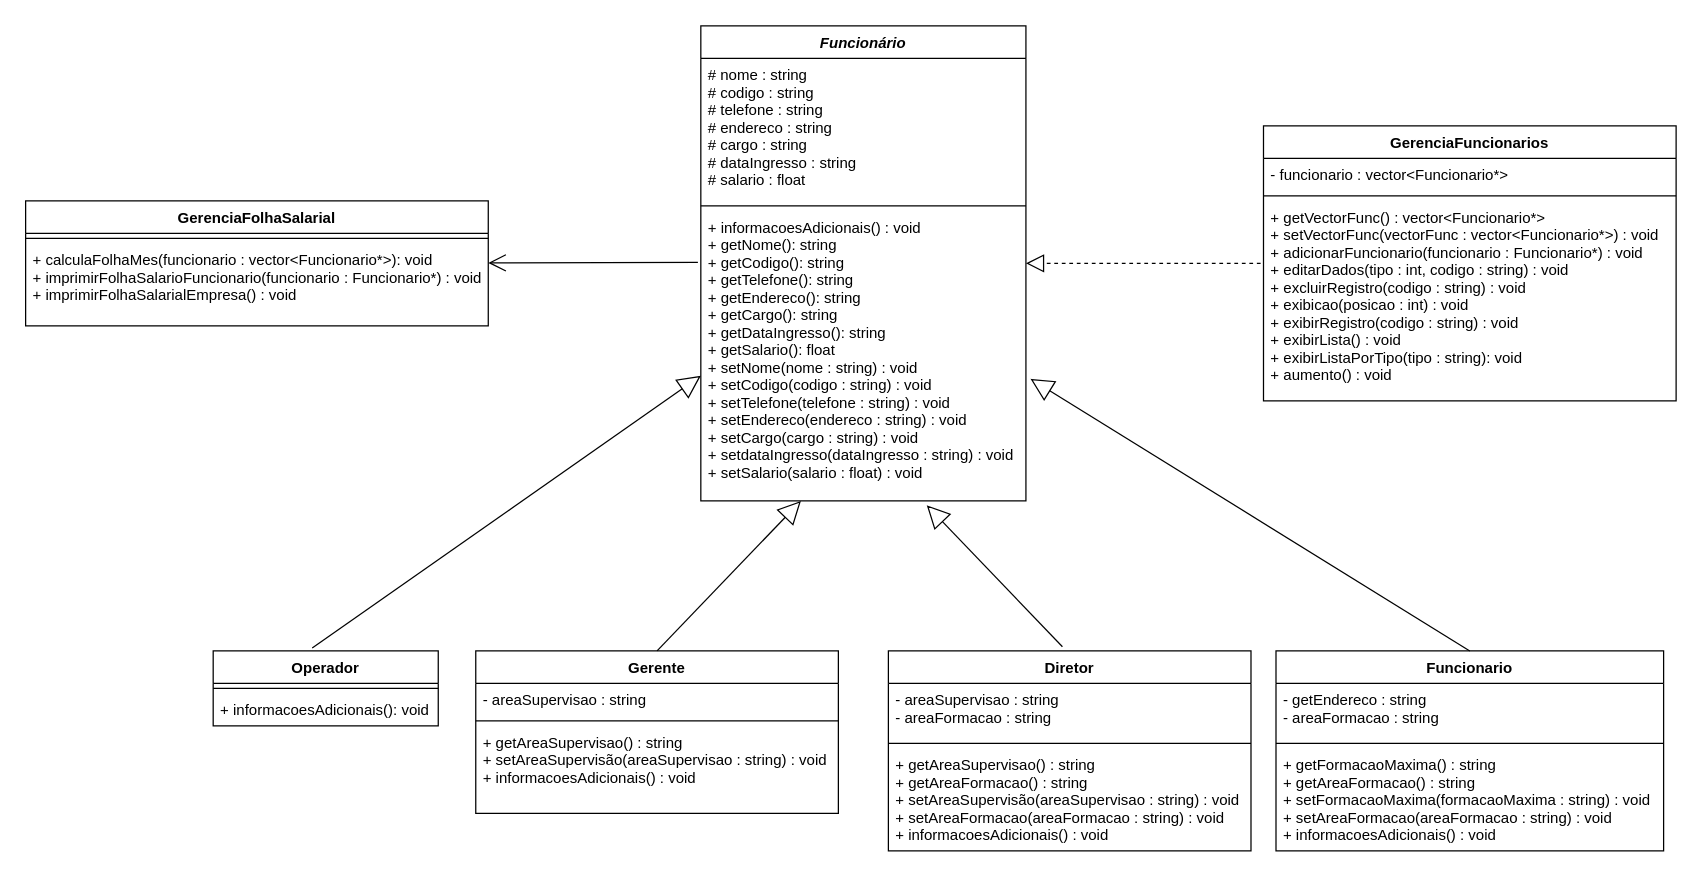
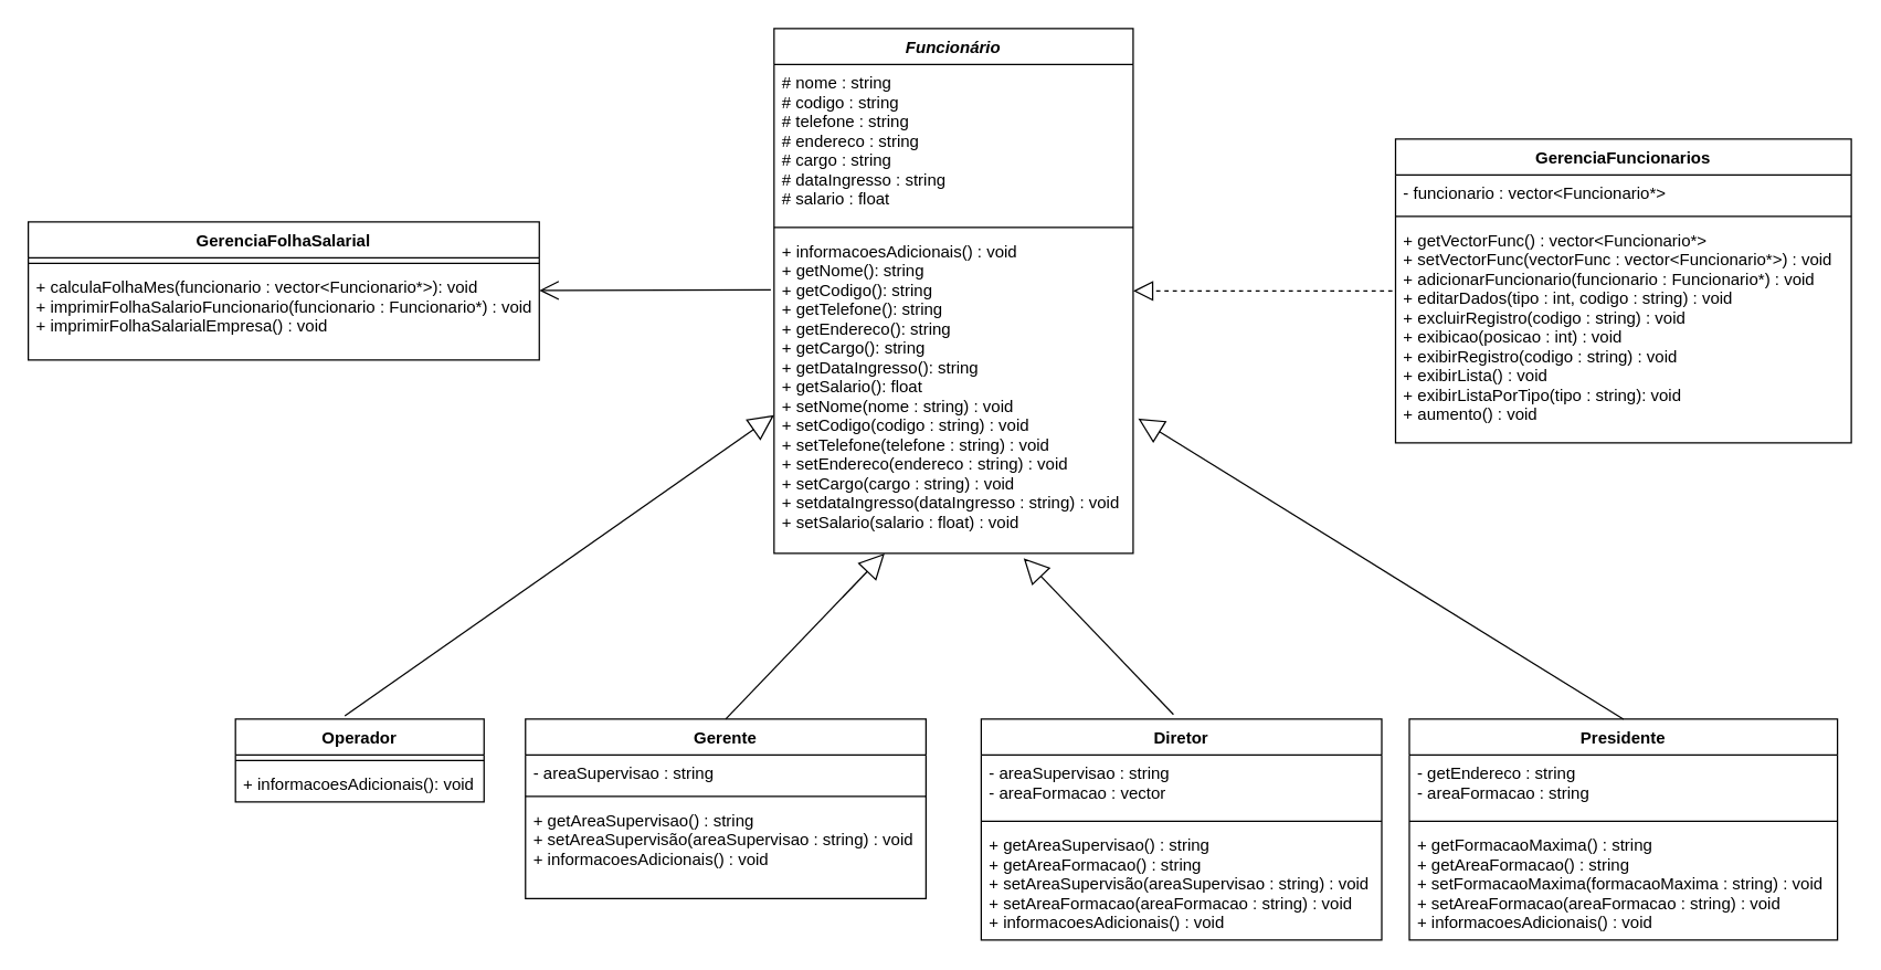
  <mxCell id="0" />
  <mxCell id="1" parent="0" />
  <mxCell id="2" value="Funcionário" style="swimlane;fontStyle=3;align=center;verticalAlign=top;childLayout=stackLayout;horizontal=1;startSize=26;horizontalStack=0;resizeParent=1;resizeParentMax=0;resizeLast=0;collapsible=1;marginBottom=0;" vertex="1" parent="1"><mxGeometry x="560" y="20" width="260" height="380" as="geometry" /></mxCell>
  <mxCell id="3" value="# nome : string&#10;# codigo : string&#10;# telefone : string&#10;# endereco : string&#10;# cargo : string&#10;# dataIngresso : string&#10;# salario : float&#10;" style="text;strokeColor=none;fillColor=none;align=left;verticalAlign=top;spacingLeft=4;spacingRight=4;overflow=hidden;rotatable=0;points=[[0,0.5],[1,0.5]];portConstraint=eastwest;" vertex="1" parent="2"><mxGeometry y="26" width="260" height="114" as="geometry" /></mxCell>
  <mxCell id="4" value="" style="line;strokeWidth=1;fillColor=none;align=left;verticalAlign=middle;spacingTop=-1;spacingLeft=3;spacingRight=3;rotatable=0;labelPosition=right;points=[];portConstraint=eastwest;" vertex="1" parent="2"><mxGeometry y="140" width="260" height="8" as="geometry" /></mxCell>
  <mxCell id="5" value="+ informacoesAdicionais() : void &#10;+ getNome(): string&#10;+ getCodigo(): string&#10;+ getTelefone(): string&#10;+ getEndereco(): string&#10;+ getCargo(): string&#10;+ getDataIngresso(): string&#10;+ getSalario(): float&#10;+ setNome(nome : string) : void&#10;+ setCodigo(codigo : string) : void&#10;+ setTelefone(telefone : string) : void&#10;+ setEndereco(endereco : string) : void&#10;+ setCargo(cargo : string) : void&#10;+ setdataIngresso(dataIngresso : string) : void&#10;+ setSalario(salario : float) : void&#10;" style="text;strokeColor=none;fillColor=none;align=left;verticalAlign=top;spacingLeft=4;spacingRight=4;overflow=hidden;rotatable=0;points=[[0,0.5],[1,0.5]];portConstraint=eastwest;fontStyle=0" vertex="1" parent="2"><mxGeometry y="148" width="260" height="232" as="geometry" /></mxCell>
  <mxCell id="6" value="" style="endArrow=open;endFill=1;endSize=12;html=1;rounded=0;entryX=-0.009;entryY=0.178;entryDx=0;entryDy=0;entryPerimeter=0;exitX=-0.009;exitY=0.178;exitDx=0;exitDy=0;exitPerimeter=0;" edge="1" parent="2" source="5"><mxGeometry width="160" relative="1" as="geometry"><mxPoint x="-10" y="189.67" as="sourcePoint" /><mxPoint x="-170" y="189.67" as="targetPoint" /></mxGeometry></mxCell>
  <mxCell id="7" value="Operador" style="swimlane;fontStyle=1;align=center;verticalAlign=top;childLayout=stackLayout;horizontal=1;startSize=26;horizontalStack=0;resizeParent=1;resizeParentMax=0;resizeLast=0;collapsible=1;marginBottom=0;" vertex="1" parent="1"><mxGeometry x="170" y="520" width="180" height="60" as="geometry" /></mxCell>
  <mxCell id="8" value="" style="line;strokeWidth=1;fillColor=none;align=left;verticalAlign=middle;spacingTop=-1;spacingLeft=3;spacingRight=3;rotatable=0;labelPosition=right;points=[];portConstraint=eastwest;" vertex="1" parent="7"><mxGeometry y="26" width="180" height="8" as="geometry" /></mxCell>
  <mxCell id="9" value="+ informacoesAdicionais(): void" style="text;strokeColor=none;fillColor=none;align=left;verticalAlign=top;spacingLeft=4;spacingRight=4;overflow=hidden;rotatable=0;points=[[0,0.5],[1,0.5]];portConstraint=eastwest;" vertex="1" parent="7"><mxGeometry y="34" width="180" height="26" as="geometry" /></mxCell>
  <mxCell id="10" value="Gerente" style="swimlane;fontStyle=1;align=center;verticalAlign=top;childLayout=stackLayout;horizontal=1;startSize=26;horizontalStack=0;resizeParent=1;resizeParentMax=0;resizeLast=0;collapsible=1;marginBottom=0;" vertex="1" parent="1"><mxGeometry x="380" y="520" width="290" height="130" as="geometry" /></mxCell>
  <mxCell id="11" value="- areaSupervisao : string" style="text;strokeColor=none;fillColor=none;align=left;verticalAlign=top;spacingLeft=4;spacingRight=4;overflow=hidden;rotatable=0;points=[[0,0.5],[1,0.5]];portConstraint=eastwest;" vertex="1" parent="10"><mxGeometry y="26" width="290" height="26" as="geometry" /></mxCell>
  <mxCell id="12" value="" style="line;strokeWidth=1;fillColor=none;align=left;verticalAlign=middle;spacingTop=-1;spacingLeft=3;spacingRight=3;rotatable=0;labelPosition=right;points=[];portConstraint=eastwest;" vertex="1" parent="10"><mxGeometry y="52" width="290" height="8" as="geometry" /></mxCell>
  <mxCell id="13" value="+ getAreaSupervisao() : string&#10;+ setAreaSupervisão(areaSupervisao : string) : void&#10;+ informacoesAdicionais() : void" style="text;strokeColor=none;fillColor=none;align=left;verticalAlign=top;spacingLeft=4;spacingRight=4;overflow=hidden;rotatable=0;points=[[0,0.5],[1,0.5]];portConstraint=eastwest;" vertex="1" parent="10"><mxGeometry y="60" width="290" height="70" as="geometry" /></mxCell>
  <mxCell id="14" value="Diretor" style="swimlane;fontStyle=1;align=center;verticalAlign=top;childLayout=stackLayout;horizontal=1;startSize=26;horizontalStack=0;resizeParent=1;resizeParentMax=0;resizeLast=0;collapsible=1;marginBottom=0;" vertex="1" parent="1"><mxGeometry x="710" y="520" width="290" height="160" as="geometry" /></mxCell>
- <mxCell id="15" value="- areaSupervisao : string&#10;- areaFormacao : string" style="text;strokeColor=none;fillColor=none;align=left;verticalAlign=top;spacingLeft=4;spacingRight=4;overflow=hidden;rotatable=0;points=[[0,0.5],[1,0.5]];portConstraint=eastwest;" vertex="1" parent="14"><mxGeometry y="26" width="290" height="44" as="geometry" /></mxCell>
+ <mxCell id="15" value="- areaSupervisao : string&#10;- areaFormacao : vector" style="text;strokeColor=none;fillColor=none;align=left;verticalAlign=top;spacingLeft=4;spacingRight=4;overflow=hidden;rotatable=0;points=[[0,0.5],[1,0.5]];portConstraint=eastwest;" vertex="1" parent="14"><mxGeometry y="26" width="290" height="44" as="geometry" /></mxCell>
  <mxCell id="16" value="" style="line;strokeWidth=1;fillColor=none;align=left;verticalAlign=middle;spacingTop=-1;spacingLeft=3;spacingRight=3;rotatable=0;labelPosition=right;points=[];portConstraint=eastwest;" vertex="1" parent="14"><mxGeometry y="70" width="290" height="8" as="geometry" /></mxCell>
  <mxCell id="17" value="+ getAreaSupervisao() : string&#10;+ getAreaFormacao() : string&#10;+ setAreaSupervisão(areaSupervisao : string) : void&#10;+ setAreaFormacao(areaFormacao : string) : void&#10;+ informacoesAdicionais() : void" style="text;strokeColor=none;fillColor=none;align=left;verticalAlign=top;spacingLeft=4;spacingRight=4;overflow=hidden;rotatable=0;points=[[0,0.5],[1,0.5]];portConstraint=eastwest;" vertex="1" parent="14"><mxGeometry y="78" width="290" height="82" as="geometry" /></mxCell>
- <mxCell id="18" value="Funcionario" style="swimlane;fontStyle=1;align=center;verticalAlign=top;childLayout=stackLayout;horizontal=1;startSize=26;horizontalStack=0;resizeParent=1;resizeParentMax=0;resizeLast=0;collapsible=1;marginBottom=0;" vertex="1" parent="1"><mxGeometry x="1020" y="520" width="310" height="160" as="geometry" /></mxCell>
+ <mxCell id="18" value="Presidente" style="swimlane;fontStyle=1;align=center;verticalAlign=top;childLayout=stackLayout;horizontal=1;startSize=26;horizontalStack=0;resizeParent=1;resizeParentMax=0;resizeLast=0;collapsible=1;marginBottom=0;" vertex="1" parent="1"><mxGeometry x="1020" y="520" width="310" height="160" as="geometry" /></mxCell>
  <mxCell id="19" value="- getEndereco : string&#10;- areaFormacao : string" style="text;strokeColor=none;fillColor=none;align=left;verticalAlign=top;spacingLeft=4;spacingRight=4;overflow=hidden;rotatable=0;points=[[0,0.5],[1,0.5]];portConstraint=eastwest;" vertex="1" parent="18"><mxGeometry y="26" width="310" height="44" as="geometry" /></mxCell>
  <mxCell id="20" value="" style="line;strokeWidth=1;fillColor=none;align=left;verticalAlign=middle;spacingTop=-1;spacingLeft=3;spacingRight=3;rotatable=0;labelPosition=right;points=[];portConstraint=eastwest;" vertex="1" parent="18"><mxGeometry y="70" width="310" height="8" as="geometry" /></mxCell>
  <mxCell id="21" value="+ getFormacaoMaxima() : string&#10;+ getAreaFormacao() : string&#10;+ setFormacaoMaxima(formacaoMaxima : string) : void&#10;+ setAreaFormacao(areaFormacao : string) : void&#10;+ informacoesAdicionais() : void" style="text;strokeColor=none;fillColor=none;align=left;verticalAlign=top;spacingLeft=4;spacingRight=4;overflow=hidden;rotatable=0;points=[[0,0.5],[1,0.5]];portConstraint=eastwest;" vertex="1" parent="18"><mxGeometry y="78" width="310" height="82" as="geometry" /></mxCell>
  <mxCell id="22" value="GerenciaFuncionarios" style="swimlane;fontStyle=1;align=center;verticalAlign=top;childLayout=stackLayout;horizontal=1;startSize=26;horizontalStack=0;resizeParent=1;resizeParentMax=0;resizeLast=0;collapsible=1;marginBottom=0;" vertex="1" parent="1"><mxGeometry x="1010" y="100" width="330" height="220" as="geometry" /></mxCell>
  <mxCell id="23" value="- funcionario : vector&lt;Funcionario*&gt;" style="text;strokeColor=none;fillColor=none;align=left;verticalAlign=top;spacingLeft=4;spacingRight=4;overflow=hidden;rotatable=0;points=[[0,0.5],[1,0.5]];portConstraint=eastwest;" vertex="1" parent="22"><mxGeometry y="26" width="330" height="26" as="geometry" /></mxCell>
  <mxCell id="24" value="" style="line;strokeWidth=1;fillColor=none;align=left;verticalAlign=middle;spacingTop=-1;spacingLeft=3;spacingRight=3;rotatable=0;labelPosition=right;points=[];portConstraint=eastwest;" vertex="1" parent="22"><mxGeometry y="52" width="330" height="8" as="geometry" /></mxCell>
  <mxCell id="25" value="+ getVectorFunc() : vector&lt;Funcionario*&gt;&#10;+ setVectorFunc(vectorFunc : vector&lt;Funcionario*&gt;) : void&#10;+ adicionarFuncionario(funcionario : Funcionario*) : void&#10;+ editarDados(tipo : int, codigo : string) : void&#10;+ excluirRegistro(codigo : string) : void&#10;+ exibicao(posicao : int) : void&#10;+ exibirRegistro(codigo : string) : void&#10;+ exibirLista() : void&#10;+ exibirListaPorTipo(tipo : string): void&#10;+ aumento() : void" style="text;strokeColor=none;fillColor=none;align=left;verticalAlign=top;spacingLeft=4;spacingRight=4;overflow=hidden;rotatable=0;points=[[0,0.5],[1,0.5]];portConstraint=eastwest;" vertex="1" parent="22"><mxGeometry y="60" width="330" height="160" as="geometry" /></mxCell>
  <mxCell id="26" value="" style="endArrow=block;dashed=1;endFill=0;endSize=12;html=1;rounded=0;entryX=-0.007;entryY=0.313;entryDx=0;entryDy=0;entryPerimeter=0;exitX=-0.007;exitY=0.313;exitDx=0;exitDy=0;exitPerimeter=0;" edge="1" parent="22" source="25"><mxGeometry width="160" relative="1" as="geometry"><mxPoint x="-30" y="110" as="sourcePoint" /><mxPoint x="-190" y="110" as="targetPoint" /></mxGeometry></mxCell>
  <mxCell id="27" value="GerenciaFolhaSalarial" style="swimlane;fontStyle=1;align=center;verticalAlign=top;childLayout=stackLayout;horizontal=1;startSize=26;horizontalStack=0;resizeParent=1;resizeParentMax=0;resizeLast=0;collapsible=1;marginBottom=0;" vertex="1" parent="1"><mxGeometry x="20" y="160" width="370" height="100" as="geometry" /></mxCell>
  <mxCell id="28" value="" style="line;strokeWidth=1;fillColor=none;align=left;verticalAlign=middle;spacingTop=-1;spacingLeft=3;spacingRight=3;rotatable=0;labelPosition=right;points=[];portConstraint=eastwest;" vertex="1" parent="27"><mxGeometry y="26" width="370" height="8" as="geometry" /></mxCell>
  <mxCell id="29" value="+ calculaFolhaMes(funcionario : vector&lt;Funcionario*&gt;): void&#10;+ imprimirFolhaSalarioFuncionario(funcionario : Funcionario*) : void&#10;+ imprimirFolhaSalarialEmpresa() : void" style="text;strokeColor=none;fillColor=none;align=left;verticalAlign=top;spacingLeft=4;spacingRight=4;overflow=hidden;rotatable=0;points=[[0,0.5],[1,0.5]];portConstraint=eastwest;" vertex="1" parent="27"><mxGeometry y="34" width="370" height="66" as="geometry" /></mxCell>
  <mxCell id="30" value="Extends" style="endArrow=block;endSize=16;endFill=0;html=1;rounded=0;exitX=0.44;exitY=-0.039;exitDx=0;exitDy=0;exitPerimeter=0;textOpacity=0;" edge="1" parent="1" source="7"><mxGeometry x="-0.25" width="160" relative="1" as="geometry"><mxPoint x="400" y="300" as="sourcePoint" /><mxPoint x="560" y="300" as="targetPoint" /><mxPoint as="offset" /></mxGeometry></mxCell>
  <mxCell id="31" value="Extends" style="endArrow=block;endSize=16;endFill=0;html=1;rounded=0;entryX=0.308;entryY=1;entryDx=0;entryDy=0;entryPerimeter=0;exitX=0.5;exitY=0;exitDx=0;exitDy=0;textOpacity=0;" edge="1" parent="1" source="10" target="5"><mxGeometry x="-0.25" width="160" relative="1" as="geometry"><mxPoint x="470" y="440" as="sourcePoint" /><mxPoint x="630" y="440" as="targetPoint" /><mxPoint as="offset" /></mxGeometry></mxCell>
  <mxCell id="32" value="Extends" style="endArrow=block;endSize=16;endFill=0;html=1;rounded=0;entryX=0.695;entryY=1.015;entryDx=0;entryDy=0;entryPerimeter=0;exitX=0.48;exitY=-0.021;exitDx=0;exitDy=0;exitPerimeter=0;textOpacity=0;" edge="1" parent="1" source="14" target="5"><mxGeometry width="160" relative="1" as="geometry"><mxPoint x="750" y="480" as="sourcePoint" /><mxPoint x="910" y="480" as="targetPoint" /></mxGeometry></mxCell>
  <mxCell id="33" value="Extends" style="endArrow=block;endSize=16;endFill=0;html=1;rounded=0;entryX=1.014;entryY=0.579;entryDx=0;entryDy=0;entryPerimeter=0;exitX=0.5;exitY=0;exitDx=0;exitDy=0;textOpacity=0;" edge="1" parent="1" source="18" target="5"><mxGeometry width="160" relative="1" as="geometry"><mxPoint x="944" y="420" as="sourcePoint" /><mxPoint x="1104" y="420" as="targetPoint" /></mxGeometry></mxCell>
